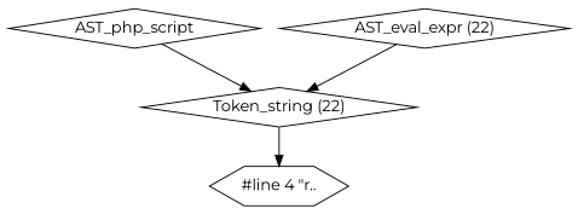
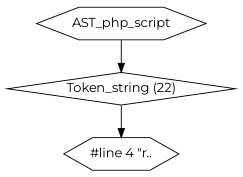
  digraph {
    fontname=Montserrat
    node [fontname=Montserrat shape=hexagon]
    edge [fontname=Montserrat]
-   n1 [label=AST_php_script shape=diamond]
+   n1 [label=AST_php_script]
    n2 [label="Token_string (22)" shape=diamond]
-   n3 [label="AST_eval_expr (22)" shape=diamond]
    n4 [label="#line 4 \"r.."]
    n1 -> n2
    n2 -> n4
-   n3 -> n2
  }
